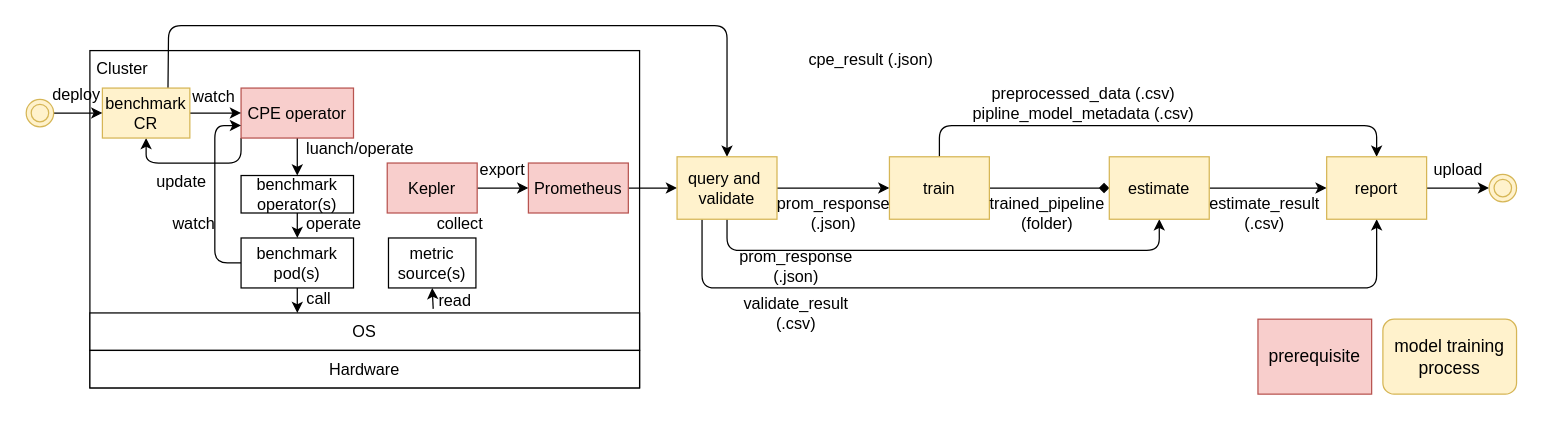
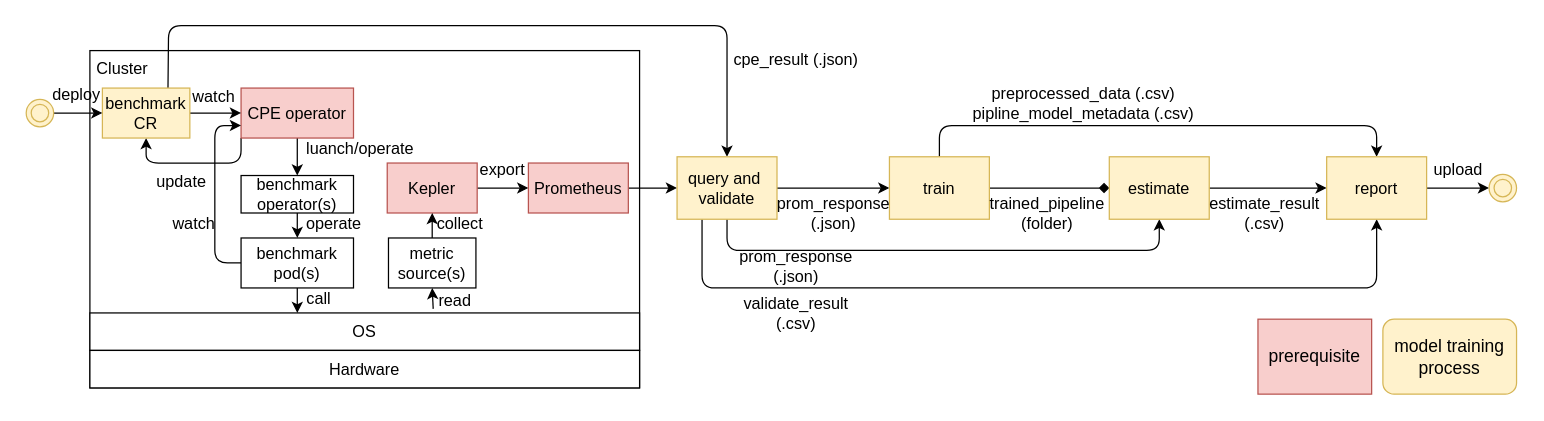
  <mxCell id="0" />
  <mxCell id="1" parent="0" />
  <mxCell id="2" value="&lt;div style=&quot;font-size: 13px;&quot;&gt;&lt;span style=&quot;background-color: initial; font-size: 13px;&quot;&gt;&amp;nbsp;Cluster&lt;/span&gt;&lt;/div&gt;" style="whiteSpace=wrap;html=1;align=left;verticalAlign=top;fontSize=13;" vertex="1" parent="1"><mxGeometry x="71" y="40" width="440" height="270" as="geometry" /></mxCell>
  <mxCell id="3" style="edgeStyle=none;html=1;exitX=1;exitY=0.5;exitDx=0;exitDy=0;fontSize=13;" edge="1" parent="1" source="4" target="9"><mxGeometry relative="1" as="geometry" /></mxCell>
  <mxCell id="4" value="Kepler" style="whiteSpace=wrap;html=1;fontSize=13;fillColor=#f8cecc;strokeColor=#b85450;" vertex="1" parent="1"><mxGeometry x="309" y="130" width="72" height="40" as="geometry" /></mxCell>
  <mxCell id="5" style="edgeStyle=none;html=1;exitX=0.5;exitY=1;exitDx=0;exitDy=0;entryX=0.5;entryY=0;entryDx=0;entryDy=0;fontSize=13;" edge="1" parent="1" source="7" target="11"><mxGeometry relative="1" as="geometry" /></mxCell>
  <mxCell id="6" style="edgeStyle=none;html=1;exitX=0;exitY=1;exitDx=0;exitDy=0;entryX=0.5;entryY=1;entryDx=0;entryDy=0;fontSize=13;" edge="1" parent="1" source="7" target="28"><mxGeometry relative="1" as="geometry"><Array as="points"><mxPoint x="192" y="130" /><mxPoint x="116" y="130" /></Array></mxGeometry></mxCell>
  <mxCell id="7" value="CPE operator" style="whiteSpace=wrap;html=1;fontSize=13;fillColor=#f8cecc;strokeColor=#b85450;" vertex="1" parent="1"><mxGeometry x="192" y="70" width="90" height="40" as="geometry" /></mxCell>
  <mxCell id="8" style="edgeStyle=none;html=1;exitX=1;exitY=0.5;exitDx=0;exitDy=0;fontSize=13;" edge="1" parent="1" source="9" target="35"><mxGeometry relative="1" as="geometry" /></mxCell>
  <mxCell id="9" value="Prometheus" style="whiteSpace=wrap;html=1;fontSize=13;fillColor=#f8cecc;strokeColor=#b85450;" vertex="1" parent="1"><mxGeometry x="422" y="130" width="80" height="40" as="geometry" /></mxCell>
  <mxCell id="10" style="edgeStyle=none;html=1;exitX=0.5;exitY=1;exitDx=0;exitDy=0;entryX=0.5;entryY=0;entryDx=0;entryDy=0;fontSize=13;" edge="1" parent="1" source="11" target="17"><mxGeometry relative="1" as="geometry" /></mxCell>
  <mxCell id="11" value="benchmark operator(s)" style="whiteSpace=wrap;html=1;fontSize=13;" vertex="1" parent="1"><mxGeometry x="192" y="140" width="90" height="30" as="geometry" /></mxCell>
  <mxCell id="12" style="edgeStyle=none;html=1;entryX=0.5;entryY=1;entryDx=0;entryDy=0;exitX=0.57;exitY=-0.109;exitDx=0;exitDy=0;exitPerimeter=0;fontSize=13;" edge="1" parent="1" target="22"><mxGeometry relative="1" as="geometry"><mxPoint x="345.8" y="246.73" as="sourcePoint" /></mxGeometry></mxCell>
  <mxCell id="13" value="OS" style="whiteSpace=wrap;html=1;fontSize=13;" vertex="1" parent="1"><mxGeometry x="71" y="250" width="440" height="30" as="geometry" /></mxCell>
  <mxCell id="14" value="Hardware" style="whiteSpace=wrap;html=1;fontSize=13;" vertex="1" parent="1"><mxGeometry x="71" y="280" width="440" height="30" as="geometry" /></mxCell>
  <mxCell id="15" style="edgeStyle=none;html=1;exitX=0.5;exitY=1;exitDx=0;exitDy=0;entryX=0.25;entryY=0;entryDx=0;entryDy=0;fontSize=13;" edge="1" parent="1" source="17"><mxGeometry relative="1" as="geometry"><mxPoint x="237" y="250" as="targetPoint" /></mxGeometry></mxCell>
  <mxCell id="16" style="edgeStyle=none;html=1;exitX=0;exitY=0.5;exitDx=0;exitDy=0;entryX=0;entryY=0.75;entryDx=0;entryDy=0;fontSize=13;" edge="1" parent="1" source="17" target="7"><mxGeometry relative="1" as="geometry"><Array as="points"><mxPoint x="171" y="210" /><mxPoint x="171" y="100" /></Array></mxGeometry></mxCell>
  <mxCell id="17" value="benchmark pod(s)" style="whiteSpace=wrap;html=1;fontSize=13;" vertex="1" parent="1"><mxGeometry x="192" y="190" width="90" height="40" as="geometry" /></mxCell>
  <mxCell id="18" value="luanch/operate" style="text;html=1;align=center;verticalAlign=middle;resizable=0;points=[];autosize=1;strokeColor=none;fillColor=none;fontSize=13;" vertex="1" parent="1"><mxGeometry x="232" y="103" width="110" height="30" as="geometry" /></mxCell>
  <mxCell id="19" value="operate" style="text;html=1;align=center;verticalAlign=middle;resizable=0;points=[];autosize=1;strokeColor=none;fillColor=none;fontSize=13;" vertex="1" parent="1"><mxGeometry x="231" y="163" width="70" height="30" as="geometry" /></mxCell>
  <mxCell id="20" value="call" style="text;html=1;align=center;verticalAlign=middle;resizable=0;points=[];autosize=1;strokeColor=none;fillColor=none;fontSize=13;" vertex="1" parent="1"><mxGeometry x="234" y="223" width="40" height="30" as="geometry" /></mxCell>
+ <mxCell id="21" style="edgeStyle=none;html=1;exitX=0.5;exitY=0;exitDx=0;exitDy=0;entryX=0.5;entryY=1;entryDx=0;entryDy=0;fontSize=13;" edge="1" parent="1" source="22" target="4"><mxGeometry relative="1" as="geometry" /></mxCell>
  <mxCell id="22" value="metric source(s)" style="whiteSpace=wrap;html=1;fontSize=13;" vertex="1" parent="1"><mxGeometry x="310" y="190" width="70" height="40" as="geometry" /></mxCell>
  <mxCell id="23" value="read" style="text;html=1;align=center;verticalAlign=middle;resizable=0;points=[];autosize=1;strokeColor=none;fillColor=none;fontSize=13;" vertex="1" parent="1"><mxGeometry x="338" y="225" width="50" height="30" as="geometry" /></mxCell>
  <mxCell id="24" value="collect" style="text;html=1;align=center;verticalAlign=middle;resizable=0;points=[];autosize=1;strokeColor=none;fillColor=none;fontSize=13;" vertex="1" parent="1"><mxGeometry x="337" y="163" width="60" height="30" as="geometry" /></mxCell>
  <mxCell id="25" value="export" style="text;html=1;align=center;verticalAlign=middle;resizable=0;points=[];autosize=1;strokeColor=none;fillColor=none;fontSize=13;" vertex="1" parent="1"><mxGeometry x="371" y="120" width="60" height="30" as="geometry" /></mxCell>
  <mxCell id="26" style="edgeStyle=none;html=1;exitX=1;exitY=0.5;exitDx=0;exitDy=0;entryX=0;entryY=0.5;entryDx=0;entryDy=0;fontSize=13;" edge="1" parent="1" source="28" target="7"><mxGeometry relative="1" as="geometry" /></mxCell>
  <mxCell id="27" style="edgeStyle=none;html=1;exitX=0.75;exitY=0;exitDx=0;exitDy=0;entryX=0.5;entryY=0;entryDx=0;entryDy=0;fontSize=13;" edge="1" parent="1" source="28" target="35"><mxGeometry relative="1" as="geometry"><Array as="points"><mxPoint x="134" y="20" /><mxPoint x="581" y="20" /></Array></mxGeometry></mxCell>
  <mxCell id="28" value="benchmark&lt;br style=&quot;font-size: 13px;&quot;&gt;CR" style="whiteSpace=wrap;html=1;fontSize=13;fillColor=#fff2cc;strokeColor=#d6b656;" vertex="1" parent="1"><mxGeometry x="81" y="70" width="70" height="40" as="geometry" /></mxCell>
  <mxCell id="29" style="edgeStyle=none;html=1;exitX=1;exitY=0.5;exitDx=0;exitDy=0;entryX=0;entryY=0.5;entryDx=0;entryDy=0;fontSize=13;" edge="1" parent="1" source="30" target="28"><mxGeometry relative="1" as="geometry" /></mxCell>
  <mxCell id="30" value="" style="ellipse;shape=doubleEllipse;html=1;dashed=0;whitespace=wrap;aspect=fixed;fontSize=13;fillColor=#fff2cc;strokeColor=#d6b656;" vertex="1" parent="1"><mxGeometry x="20" y="79" width="22" height="22" as="geometry" /></mxCell>
  <mxCell id="31" value="deploy" style="text;html=1;align=center;verticalAlign=middle;resizable=0;points=[];autosize=1;strokeColor=none;fillColor=none;fontSize=13;" vertex="1" parent="1"><mxGeometry x="30" y="60" width="60" height="30" as="geometry" /></mxCell>
  <mxCell id="32" style="edgeStyle=none;html=1;exitX=1;exitY=0.5;exitDx=0;exitDy=0;fontSize=13;" edge="1" parent="1" source="35" target="38"><mxGeometry relative="1" as="geometry" /></mxCell>
  <mxCell id="33" style="edgeStyle=none;html=1;exitX=0.5;exitY=1;exitDx=0;exitDy=0;entryX=0.5;entryY=1;entryDx=0;entryDy=0;fontSize=13;" edge="1" parent="1" source="35" target="40"><mxGeometry relative="1" as="geometry"><Array as="points"><mxPoint x="581" y="200" /><mxPoint x="927" y="200" /></Array></mxGeometry></mxCell>
  <mxCell id="34" style="edgeStyle=none;html=1;exitX=0.25;exitY=1;exitDx=0;exitDy=0;entryX=0.5;entryY=1;entryDx=0;entryDy=0;fontSize=13;" edge="1" parent="1" source="35" target="49"><mxGeometry relative="1" as="geometry"><Array as="points"><mxPoint x="561" y="230" /><mxPoint x="1101" y="230" /></Array></mxGeometry></mxCell>
  <mxCell id="35" value="query and&amp;nbsp;&lt;br style=&quot;font-size: 13px;&quot;&gt;validate" style="whiteSpace=wrap;html=1;fontSize=13;fillColor=#fff2cc;strokeColor=#d6b656;" vertex="1" parent="1"><mxGeometry x="541" y="125" width="80" height="50" as="geometry" /></mxCell>
  <mxCell id="36" style="edgeStyle=none;html=1;exitX=1;exitY=0.5;exitDx=0;exitDy=0;entryX=0;entryY=0.5;entryDx=0;entryDy=0;fontSize=13;endArrow=diamond;" edge="1" parent="1" source="38" target="40"><mxGeometry relative="1" as="geometry" /></mxCell>
  <mxCell id="37" style="edgeStyle=none;html=1;exitX=0.5;exitY=0;exitDx=0;exitDy=0;entryX=0.5;entryY=0;entryDx=0;entryDy=0;fontSize=13;" edge="1" parent="1" source="38" target="49"><mxGeometry relative="1" as="geometry"><Array as="points"><mxPoint x="751" y="100" /><mxPoint x="1101" y="100" /></Array></mxGeometry></mxCell>
  <mxCell id="38" value="train" style="whiteSpace=wrap;html=1;fontSize=13;fillColor=#fff2cc;strokeColor=#d6b656;" vertex="1" parent="1"><mxGeometry x="711" y="125" width="80" height="50" as="geometry" /></mxCell>
  <mxCell id="39" style="edgeStyle=none;html=1;exitX=1;exitY=0.5;exitDx=0;exitDy=0;entryX=0;entryY=0.5;entryDx=0;entryDy=0;fontSize=13;" edge="1" parent="1" source="40" target="49"><mxGeometry relative="1" as="geometry" /></mxCell>
  <mxCell id="40" value="estimate" style="whiteSpace=wrap;html=1;fontSize=13;fillColor=#fff2cc;strokeColor=#d6b656;" vertex="1" parent="1"><mxGeometry x="887" y="125" width="80" height="50" as="geometry" /></mxCell>
  <mxCell id="41" value="prom_response&lt;br style=&quot;font-size: 13px;&quot;&gt;(.json)" style="text;html=1;align=center;verticalAlign=middle;resizable=0;points=[];autosize=1;strokeColor=none;fillColor=none;fontSize=13;" vertex="1" parent="1"><mxGeometry x="611" y="150" width="110" height="40" as="geometry" /></mxCell>
  <mxCell id="42" value="watch" style="text;html=1;align=center;verticalAlign=middle;resizable=0;points=[];autosize=1;strokeColor=none;fillColor=none;fontSize=13;" vertex="1" parent="1"><mxGeometry x="140" y="62" width="60" height="30" as="geometry" /></mxCell>
  <mxCell id="43" value="watch" style="text;html=1;align=center;verticalAlign=middle;resizable=0;points=[];autosize=1;strokeColor=none;fillColor=none;fontSize=13;" vertex="1" parent="1"><mxGeometry x="124" y="163" width="60" height="30" as="geometry" /></mxCell>
  <mxCell id="44" value="update" style="text;html=1;align=center;verticalAlign=middle;resizable=0;points=[];autosize=1;strokeColor=none;fillColor=none;fontSize=13;" vertex="1" parent="1"><mxGeometry x="114" y="130" width="60" height="30" as="geometry" /></mxCell>
  <mxCell id="45" value="trained_pipeline&lt;br style=&quot;font-size: 13px;&quot;&gt;(folder)" style="text;html=1;align=center;verticalAlign=middle;resizable=0;points=[];autosize=1;strokeColor=none;fillColor=none;fontSize=13;" vertex="1" parent="1"><mxGeometry x="777" y="150" width="120" height="40" as="geometry" /></mxCell>
- <mxCell id="46" value="cpe_result (.json)" style="text;html=1;align=center;verticalAlign=middle;resizable=0;points=[];autosize=1;strokeColor=none;fillColor=none;fontSize=13;" vertex="1" parent="1"><mxGeometry x="636" y="32" width="120" height="30" as="geometry" /></mxCell>
+ <mxCell id="46" value="cpe_result (.json)" style="text;html=1;align=center;verticalAlign=middle;resizable=0;points=[];autosize=1;strokeColor=none;fillColor=none;fontSize=13;" vertex="1" parent="1"><mxGeometry x="576" y="32" width="120" height="30" as="geometry" /></mxCell>
  <mxCell id="47" value="prom_response&lt;br style=&quot;font-size: 13px;&quot;&gt;(.json)" style="text;html=1;align=center;verticalAlign=middle;resizable=0;points=[];autosize=1;strokeColor=none;fillColor=none;fontSize=13;" vertex="1" parent="1"><mxGeometry x="581" y="193" width="110" height="40" as="geometry" /></mxCell>
  <mxCell id="48" style="edgeStyle=none;html=1;exitX=1;exitY=0.5;exitDx=0;exitDy=0;entryX=0;entryY=0.5;entryDx=0;entryDy=0;fontSize=13;" edge="1" parent="1" source="49" target="52"><mxGeometry relative="1" as="geometry" /></mxCell>
  <mxCell id="49" value="report" style="whiteSpace=wrap;html=1;fontSize=13;fillColor=#fff2cc;strokeColor=#d6b656;" vertex="1" parent="1"><mxGeometry x="1061" y="125" width="80" height="50" as="geometry" /></mxCell>
  <mxCell id="50" value="preprocessed_data (.csv)&lt;br style=&quot;font-size: 13px;&quot;&gt;pipline_model_metadata (.csv)" style="text;html=1;align=center;verticalAlign=middle;resizable=0;points=[];autosize=1;strokeColor=none;fillColor=none;fontSize=13;" vertex="1" parent="1"><mxGeometry x="766" y="62" width="200" height="40" as="geometry" /></mxCell>
  <mxCell id="51" value="estimate_result&lt;br style=&quot;font-size: 13px;&quot;&gt;(.csv)" style="text;html=1;align=center;verticalAlign=middle;resizable=0;points=[];autosize=1;strokeColor=none;fillColor=none;fontSize=13;" vertex="1" parent="1"><mxGeometry x="956" y="150" width="110" height="40" as="geometry" /></mxCell>
  <mxCell id="52" value="" style="ellipse;shape=doubleEllipse;html=1;dashed=0;whitespace=wrap;aspect=fixed;fontSize=13;fillColor=#fff2cc;strokeColor=#d6b656;" vertex="1" parent="1"><mxGeometry x="1191" y="139" width="22" height="22" as="geometry" /></mxCell>
  <mxCell id="53" value="upload" style="text;html=1;align=center;verticalAlign=middle;resizable=0;points=[];autosize=1;strokeColor=none;fillColor=none;fontSize=13;" vertex="1" parent="1"><mxGeometry x="1136" y="120" width="60" height="30" as="geometry" /></mxCell>
  <mxCell id="54" value="validate_result&lt;br style=&quot;font-size: 13px;&quot;&gt;(.csv)" style="text;html=1;align=center;verticalAlign=middle;resizable=0;points=[];autosize=1;strokeColor=none;fillColor=none;fontSize=13;" vertex="1" parent="1"><mxGeometry x="581" y="230" width="110" height="40" as="geometry" /></mxCell>
  <mxCell id="55" value="model training process" style="whiteSpace=wrap;html=1;fontSize=14;fillColor=#fff2cc;strokeColor=#d6b656;rounded=1;" vertex="1" parent="1"><mxGeometry x="1106" y="255" width="107" height="60" as="geometry" /></mxCell>
  <mxCell id="56" value="prerequisite" style="whiteSpace=wrap;html=1;fontSize=14;fillColor=#f8cecc;strokeColor=#b85450;" vertex="1" parent="1"><mxGeometry x="1006" y="255" width="91" height="60" as="geometry" /></mxCell>
